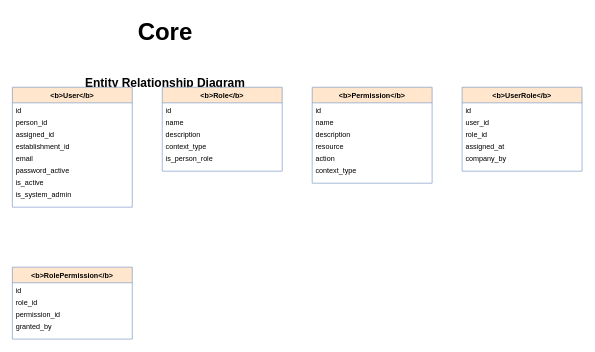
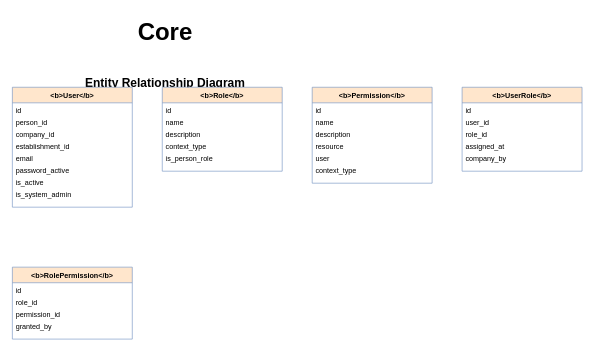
  <mxCell id="0" />
  <mxCell id="1" parent="0" />
  <mxCell id="2" value="&lt;h1&gt;Core&lt;/h1&gt;&lt;br/&gt;Entity Relationship Diagram" style="text;html=1;strokeColor=none;fillColor=none;align=center;verticalAlign=middle;whiteSpace=wrap;rounded=0;fontSize=20;fontStyle=1" vertex="1" parent="1"><mxGeometry x="75" y="20" width="400" height="60" as="geometry" /></mxCell>
  <mxCell id="3" value="&lt;b&gt;User&lt;/b&gt;" style="swimlane;fontStyle=1;align=center;verticalAlign=top;childLayout=stackLayout;horizontal=1;startSize=26;horizontalStack=0;resizeParent=1;resizeParentMax=0;resizeLast=0;collapsible=1;marginBottom=0;fillColor=#FFE6CC;strokeColor=#6c8ebf;" vertex="1" parent="1"><mxGeometry x="20" y="120" width="200" height="200" as="geometry" /></mxCell>
  <mxCell id="4" value="id" style="text;align=left;verticalAlign=top;spacingLeft=4;spacingRight=4;overflow=hidden;rotatable=0;points=[[0,0.5],[1,0.5]];portConstraint=eastwest;" vertex="1" parent="3"><mxGeometry y="26" width="200" height="20" as="geometry" /></mxCell>
  <mxCell id="5" value="person_id" style="text;align=left;verticalAlign=top;spacingLeft=4;spacingRight=4;overflow=hidden;rotatable=0;points=[[0,0.5],[1,0.5]];portConstraint=eastwest;" vertex="1" parent="3"><mxGeometry y="46" width="200" height="20" as="geometry" /></mxCell>
- <mxCell id="6" value="assigned_id" style="text;align=left;verticalAlign=top;spacingLeft=4;spacingRight=4;overflow=hidden;rotatable=0;points=[[0,0.5],[1,0.5]];portConstraint=eastwest;" vertex="1" parent="3"><mxGeometry y="66" width="200" height="20" as="geometry" /></mxCell>
+ <mxCell id="6" value="company_id" style="text;align=left;verticalAlign=top;spacingLeft=4;spacingRight=4;overflow=hidden;rotatable=0;points=[[0,0.5],[1,0.5]];portConstraint=eastwest;" vertex="1" parent="3"><mxGeometry y="66" width="200" height="20" as="geometry" /></mxCell>
  <mxCell id="7" value="establishment_id" style="text;align=left;verticalAlign=top;spacingLeft=4;spacingRight=4;overflow=hidden;rotatable=0;points=[[0,0.5],[1,0.5]];portConstraint=eastwest;" vertex="1" parent="3"><mxGeometry y="86" width="200" height="20" as="geometry" /></mxCell>
  <mxCell id="8" value="email" style="text;align=left;verticalAlign=top;spacingLeft=4;spacingRight=4;overflow=hidden;rotatable=0;points=[[0,0.5],[1,0.5]];portConstraint=eastwest;" vertex="1" parent="3"><mxGeometry y="106" width="200" height="20" as="geometry" /></mxCell>
  <mxCell id="9" value="password_active" style="text;align=left;verticalAlign=top;spacingLeft=4;spacingRight=4;overflow=hidden;rotatable=0;points=[[0,0.5],[1,0.5]];portConstraint=eastwest;" vertex="1" parent="3"><mxGeometry y="126" width="200" height="20" as="geometry" /></mxCell>
  <mxCell id="10" value="is_active" style="text;align=left;verticalAlign=top;spacingLeft=4;spacingRight=4;overflow=hidden;rotatable=0;points=[[0,0.5],[1,0.5]];portConstraint=eastwest;" vertex="1" parent="3"><mxGeometry y="146" width="200" height="20" as="geometry" /></mxCell>
  <mxCell id="11" value="is_system_admin" style="text;align=left;verticalAlign=top;spacingLeft=4;spacingRight=4;overflow=hidden;rotatable=0;points=[[0,0.5],[1,0.5]];portConstraint=eastwest;" vertex="1" parent="3"><mxGeometry y="166" width="200" height="20" as="geometry" /></mxCell>
  <mxCell id="12" value="&lt;b&gt;Role&lt;/b&gt;" style="swimlane;fontStyle=1;align=center;verticalAlign=top;childLayout=stackLayout;horizontal=1;startSize=26;horizontalStack=0;resizeParent=1;resizeParentMax=0;resizeLast=0;collapsible=1;marginBottom=0;fillColor=#FFE6CC;strokeColor=#6c8ebf;" vertex="1" parent="1"><mxGeometry x="270" y="120" width="200" height="140" as="geometry" /></mxCell>
  <mxCell id="13" value="id" style="text;align=left;verticalAlign=top;spacingLeft=4;spacingRight=4;overflow=hidden;rotatable=0;points=[[0,0.5],[1,0.5]];portConstraint=eastwest;" vertex="1" parent="12"><mxGeometry y="26" width="200" height="20" as="geometry" /></mxCell>
  <mxCell id="14" value="name" style="text;align=left;verticalAlign=top;spacingLeft=4;spacingRight=4;overflow=hidden;rotatable=0;points=[[0,0.5],[1,0.5]];portConstraint=eastwest;" vertex="1" parent="12"><mxGeometry y="46" width="200" height="20" as="geometry" /></mxCell>
  <mxCell id="15" value="description" style="text;align=left;verticalAlign=top;spacingLeft=4;spacingRight=4;overflow=hidden;rotatable=0;points=[[0,0.5],[1,0.5]];portConstraint=eastwest;" vertex="1" parent="12"><mxGeometry y="66" width="200" height="20" as="geometry" /></mxCell>
  <mxCell id="16" value="context_type" style="text;align=left;verticalAlign=top;spacingLeft=4;spacingRight=4;overflow=hidden;rotatable=0;points=[[0,0.5],[1,0.5]];portConstraint=eastwest;" vertex="1" parent="12"><mxGeometry y="86" width="200" height="20" as="geometry" /></mxCell>
  <mxCell id="17" value="is_person_role" style="text;align=left;verticalAlign=top;spacingLeft=4;spacingRight=4;overflow=hidden;rotatable=0;points=[[0,0.5],[1,0.5]];portConstraint=eastwest;" vertex="1" parent="12"><mxGeometry y="106" width="200" height="20" as="geometry" /></mxCell>
  <mxCell id="18" value="&lt;b&gt;Permission&lt;/b&gt;" style="swimlane;fontStyle=1;align=center;verticalAlign=top;childLayout=stackLayout;horizontal=1;startSize=26;horizontalStack=0;resizeParent=1;resizeParentMax=0;resizeLast=0;collapsible=1;marginBottom=0;fillColor=#FFE6CC;strokeColor=#6c8ebf;" vertex="1" parent="1"><mxGeometry x="520" y="120" width="200" height="160" as="geometry" /></mxCell>
  <mxCell id="19" value="id" style="text;align=left;verticalAlign=top;spacingLeft=4;spacingRight=4;overflow=hidden;rotatable=0;points=[[0,0.5],[1,0.5]];portConstraint=eastwest;" vertex="1" parent="18"><mxGeometry y="26" width="200" height="20" as="geometry" /></mxCell>
  <mxCell id="20" value="name" style="text;align=left;verticalAlign=top;spacingLeft=4;spacingRight=4;overflow=hidden;rotatable=0;points=[[0,0.5],[1,0.5]];portConstraint=eastwest;" vertex="1" parent="18"><mxGeometry y="46" width="200" height="20" as="geometry" /></mxCell>
  <mxCell id="21" value="description" style="text;align=left;verticalAlign=top;spacingLeft=4;spacingRight=4;overflow=hidden;rotatable=0;points=[[0,0.5],[1,0.5]];portConstraint=eastwest;" vertex="1" parent="18"><mxGeometry y="66" width="200" height="20" as="geometry" /></mxCell>
  <mxCell id="22" value="resource" style="text;align=left;verticalAlign=top;spacingLeft=4;spacingRight=4;overflow=hidden;rotatable=0;points=[[0,0.5],[1,0.5]];portConstraint=eastwest;" vertex="1" parent="18"><mxGeometry y="86" width="200" height="20" as="geometry" /></mxCell>
- <mxCell id="23" value="action" style="text;align=left;verticalAlign=top;spacingLeft=4;spacingRight=4;overflow=hidden;rotatable=0;points=[[0,0.5],[1,0.5]];portConstraint=eastwest;" vertex="1" parent="18"><mxGeometry y="106" width="200" height="20" as="geometry" /></mxCell>
+ <mxCell id="23" value="user" style="text;align=left;verticalAlign=top;spacingLeft=4;spacingRight=4;overflow=hidden;rotatable=0;points=[[0,0.5],[1,0.5]];portConstraint=eastwest;" vertex="1" parent="18"><mxGeometry y="106" width="200" height="20" as="geometry" /></mxCell>
  <mxCell id="24" value="context_type" style="text;align=left;verticalAlign=top;spacingLeft=4;spacingRight=4;overflow=hidden;rotatable=0;points=[[0,0.5],[1,0.5]];portConstraint=eastwest;" vertex="1" parent="18"><mxGeometry y="126" width="200" height="20" as="geometry" /></mxCell>
  <mxCell id="25" value="&lt;b&gt;UserRole&lt;/b&gt;" style="swimlane;fontStyle=1;align=center;verticalAlign=top;childLayout=stackLayout;horizontal=1;startSize=26;horizontalStack=0;resizeParent=1;resizeParentMax=0;resizeLast=0;collapsible=1;marginBottom=0;fillColor=#FFE6CC;strokeColor=#6c8ebf;" vertex="1" parent="1"><mxGeometry x="770" y="120" width="200" height="140" as="geometry" /></mxCell>
  <mxCell id="26" value="id" style="text;align=left;verticalAlign=top;spacingLeft=4;spacingRight=4;overflow=hidden;rotatable=0;points=[[0,0.5],[1,0.5]];portConstraint=eastwest;" vertex="1" parent="25"><mxGeometry y="26" width="200" height="20" as="geometry" /></mxCell>
  <mxCell id="27" value="user_id" style="text;align=left;verticalAlign=top;spacingLeft=4;spacingRight=4;overflow=hidden;rotatable=0;points=[[0,0.5],[1,0.5]];portConstraint=eastwest;" vertex="1" parent="25"><mxGeometry y="46" width="200" height="20" as="geometry" /></mxCell>
  <mxCell id="28" value="role_id" style="text;align=left;verticalAlign=top;spacingLeft=4;spacingRight=4;overflow=hidden;rotatable=0;points=[[0,0.5],[1,0.5]];portConstraint=eastwest;" vertex="1" parent="25"><mxGeometry y="66" width="200" height="20" as="geometry" /></mxCell>
  <mxCell id="29" value="assigned_at" style="text;align=left;verticalAlign=top;spacingLeft=4;spacingRight=4;overflow=hidden;rotatable=0;points=[[0,0.5],[1,0.5]];portConstraint=eastwest;" vertex="1" parent="25"><mxGeometry y="86" width="200" height="20" as="geometry" /></mxCell>
  <mxCell id="30" value="company_by" style="text;align=left;verticalAlign=top;spacingLeft=4;spacingRight=4;overflow=hidden;rotatable=0;points=[[0,0.5],[1,0.5]];portConstraint=eastwest;" vertex="1" parent="25"><mxGeometry y="106" width="200" height="20" as="geometry" /></mxCell>
  <mxCell id="31" value="&lt;b&gt;RolePermission&lt;/b&gt;" style="swimlane;fontStyle=1;align=center;verticalAlign=top;childLayout=stackLayout;horizontal=1;startSize=26;horizontalStack=0;resizeParent=1;resizeParentMax=0;resizeLast=0;collapsible=1;marginBottom=0;fillColor=#FFE6CC;strokeColor=#6c8ebf;" vertex="1" parent="1"><mxGeometry x="20" y="420" width="200" height="120" as="geometry" /></mxCell>
  <mxCell id="32" value="id" style="text;align=left;verticalAlign=top;spacingLeft=4;spacingRight=4;overflow=hidden;rotatable=0;points=[[0,0.5],[1,0.5]];portConstraint=eastwest;" vertex="1" parent="31"><mxGeometry y="26" width="200" height="20" as="geometry" /></mxCell>
  <mxCell id="33" value="role_id" style="text;align=left;verticalAlign=top;spacingLeft=4;spacingRight=4;overflow=hidden;rotatable=0;points=[[0,0.5],[1,0.5]];portConstraint=eastwest;" vertex="1" parent="31"><mxGeometry y="46" width="200" height="20" as="geometry" /></mxCell>
  <mxCell id="34" value="permission_id" style="text;align=left;verticalAlign=top;spacingLeft=4;spacingRight=4;overflow=hidden;rotatable=0;points=[[0,0.5],[1,0.5]];portConstraint=eastwest;" vertex="1" parent="31"><mxGeometry y="66" width="200" height="20" as="geometry" /></mxCell>
  <mxCell id="35" value="granted_by" style="text;align=left;verticalAlign=top;spacingLeft=4;spacingRight=4;overflow=hidden;rotatable=0;points=[[0,0.5],[1,0.5]];portConstraint=eastwest;" vertex="1" parent="31"><mxGeometry y="86" width="200" height="20" as="geometry" /></mxCell>
